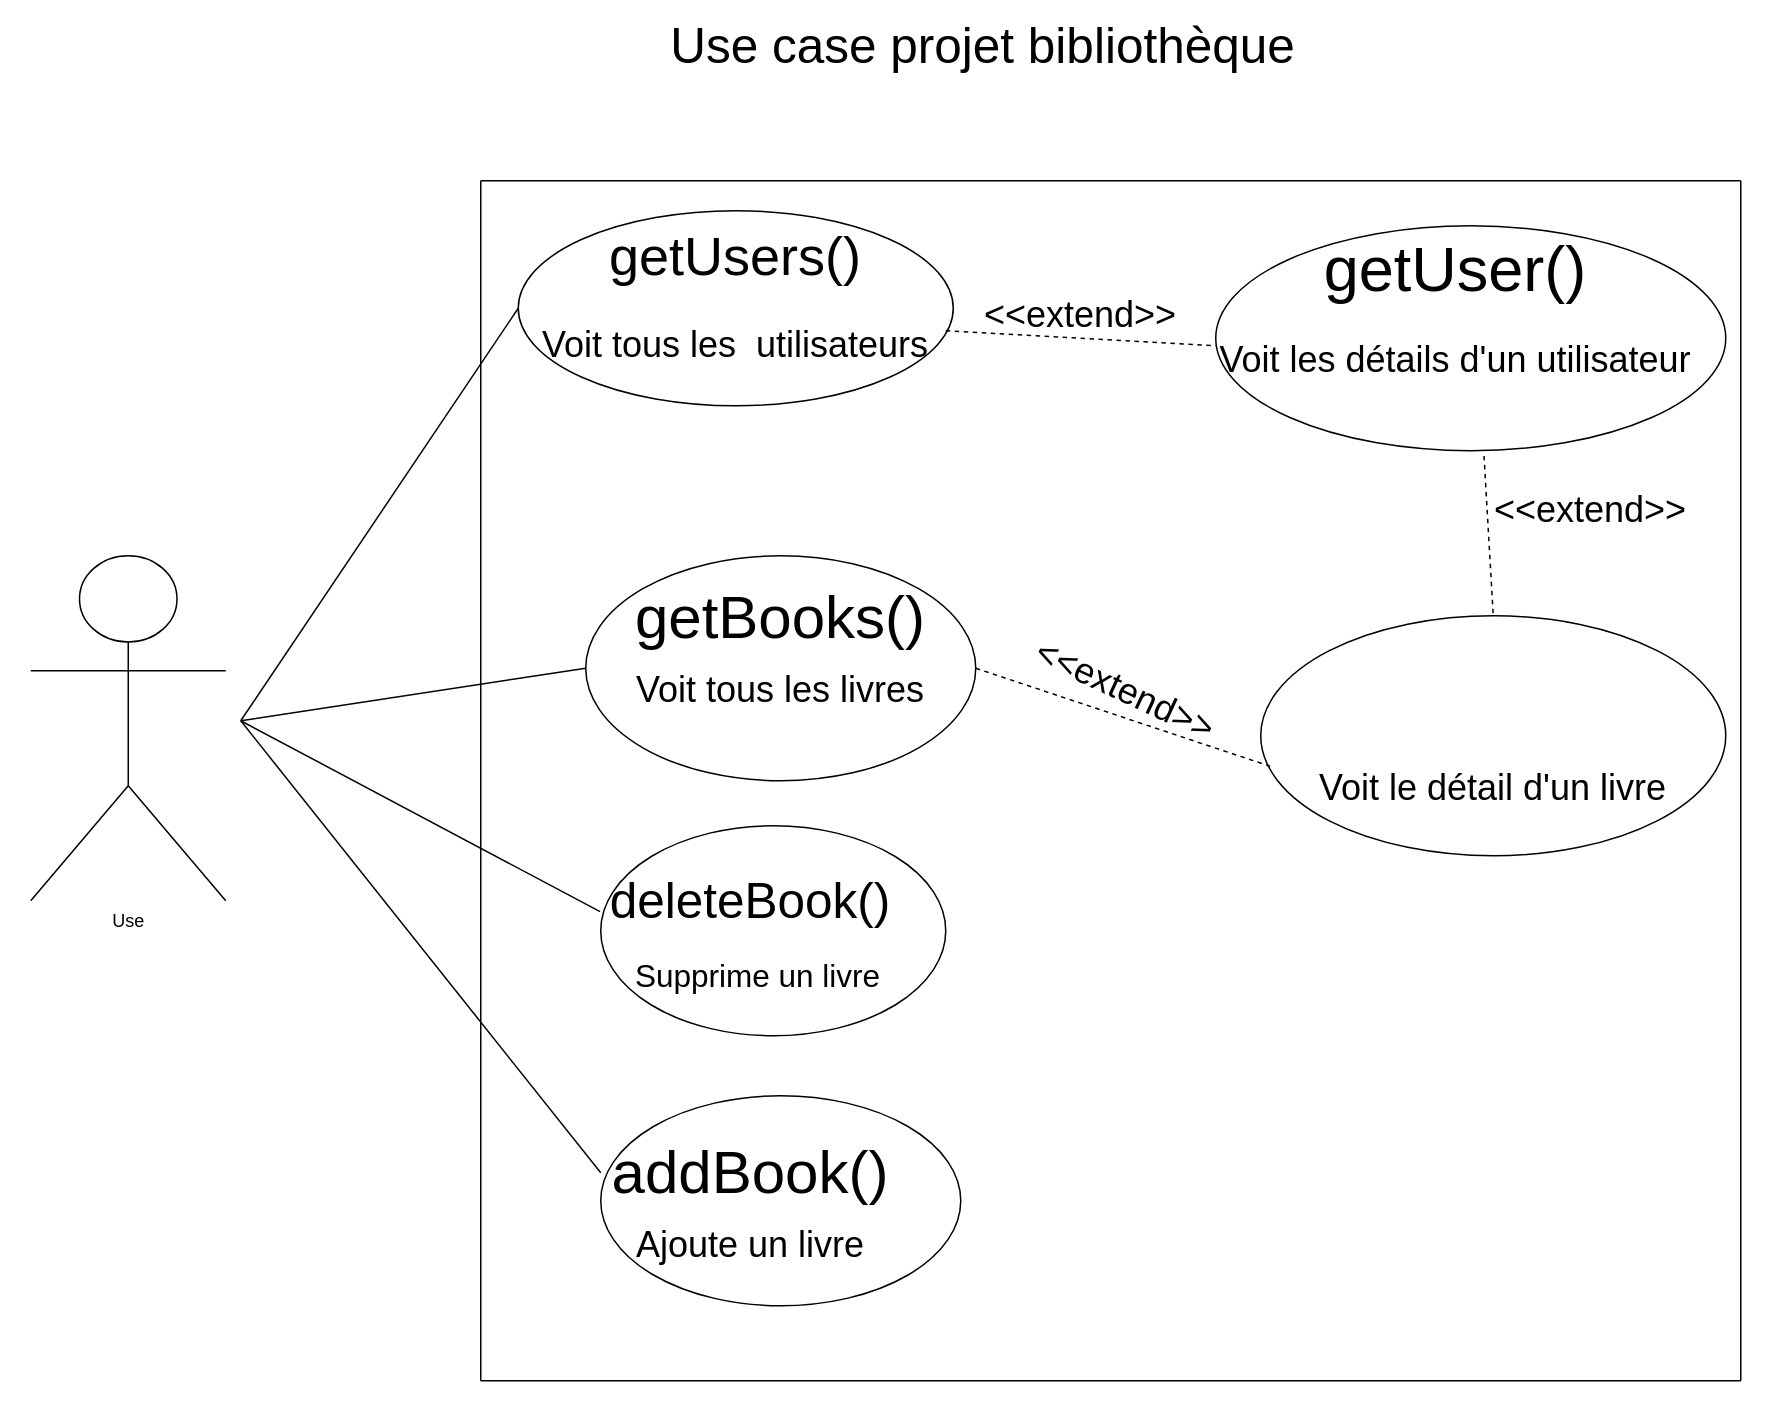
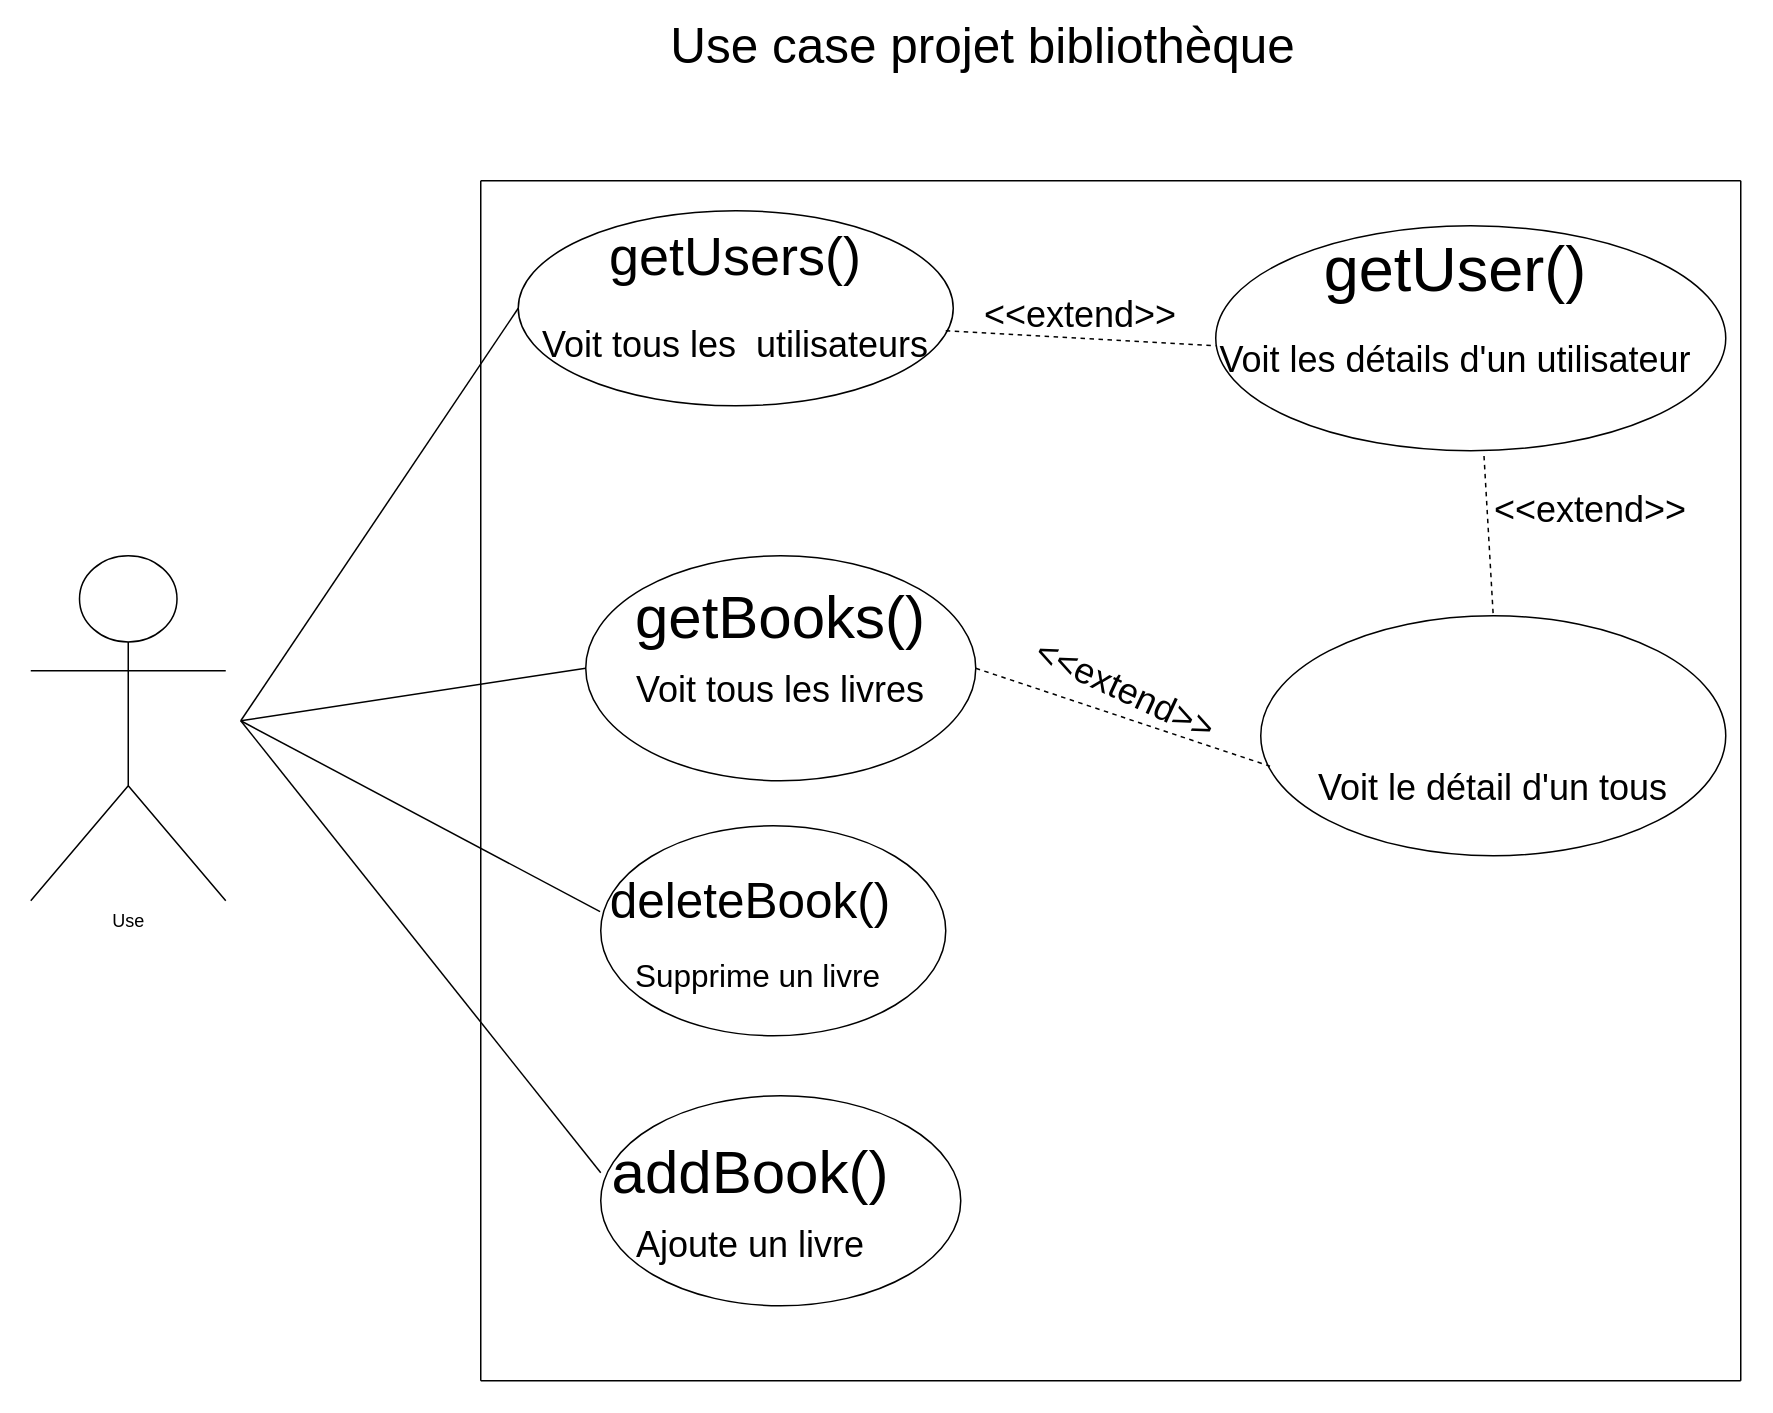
  <mxCell id="0" style=";html=1;" />
  <mxCell id="1" style=";html=1;" parent="0" />
  <mxCell id="2" value="" style="ellipse;whiteSpace=wrap;html=1;" vertex="1" parent="1"><mxGeometry x="400" y="550" width="230" height="140" as="geometry" /></mxCell>
  <mxCell id="3" value="" style="ellipse;whiteSpace=wrap;html=1;" vertex="1" parent="1"><mxGeometry x="400" y="730" width="240" height="140" as="geometry" /></mxCell>
  <mxCell id="4" value="" style="ellipse;whiteSpace=wrap;html=1;" vertex="1" parent="1"><mxGeometry x="840" y="410" width="310" height="160" as="geometry" /></mxCell>
  <mxCell id="5" value="" style="ellipse;whiteSpace=wrap;html=1;" vertex="1" parent="1"><mxGeometry x="810" y="150" width="340" height="150" as="geometry" /></mxCell>
  <mxCell id="6" value="" style="ellipse;whiteSpace=wrap;html=1;" vertex="1" parent="1"><mxGeometry x="345" y="140" width="290" height="130" as="geometry" /></mxCell>
  <mxCell id="7" value="Use" style="shape=umlActor;verticalLabelPosition=bottom;verticalAlign=top;html=1;outlineConnect=0;fontStyle=0" parent="1" vertex="1"><mxGeometry x="20" y="370" width="130" height="230" as="geometry" /></mxCell>
  <mxCell id="8" value="" style="ellipse;whiteSpace=wrap;html=1;" parent="1" vertex="1"><mxGeometry x="390" y="370" width="260" height="150" as="geometry" /></mxCell>
  <mxCell id="9" value="getBooks()" style="text;html=1;strokeColor=none;fillColor=none;align=center;verticalAlign=middle;whiteSpace=wrap;rounded=0;fontSize=40;" parent="1" vertex="1"><mxGeometry x="500" y="400" width="40" height="20" as="geometry" /></mxCell>
  <mxCell id="10" value="&lt;div style=&quot;font-size: 42px;&quot;&gt;getUser()&lt;/div&gt;" style="text;html=1;strokeColor=none;fillColor=none;align=center;verticalAlign=middle;whiteSpace=wrap;rounded=0;fontSize=42;" parent="1" vertex="1"><mxGeometry x="950" y="170" width="40" height="20" as="geometry" /></mxCell>
  <mxCell id="11" value="getUsers()" style="text;html=1;strokeColor=none;fillColor=none;align=center;verticalAlign=middle;whiteSpace=wrap;rounded=0;fontSize=36;" parent="1" vertex="1"><mxGeometry x="470" y="160" width="40" height="20" as="geometry" /></mxCell>
  <mxCell id="12" style="edgeStyle=orthogonalEdgeStyle;rounded=0;orthogonalLoop=1;jettySize=auto;html=1;exitX=0.5;exitY=1;exitDx=0;exitDy=0;" parent="1" source="17" target="17" edge="1"><mxGeometry relative="1" as="geometry" /></mxCell>
  <mxCell id="13" value="" style="endArrow=none;html=1;" parent="1" edge="1"><mxGeometry width="50" height="50" relative="1" as="geometry"><mxPoint x="320" y="920" as="sourcePoint" /><mxPoint x="320" y="120" as="targetPoint" /></mxGeometry></mxCell>
  <mxCell id="14" value="" style="endArrow=none;html=1;" parent="1" edge="1"><mxGeometry width="50" height="50" relative="1" as="geometry"><mxPoint x="320" y="120" as="sourcePoint" /><mxPoint x="1160" y="120" as="targetPoint" /></mxGeometry></mxCell>
  <mxCell id="15" value="" style="endArrow=none;html=1;" parent="1" edge="1"><mxGeometry width="50" height="50" relative="1" as="geometry"><mxPoint x="1160" y="920" as="sourcePoint" /><mxPoint x="1160" y="120" as="targetPoint" /></mxGeometry></mxCell>
  <mxCell id="16" value="" style="endArrow=none;html=1;" parent="1" edge="1"><mxGeometry width="50" height="50" relative="1" as="geometry"><mxPoint x="320" y="920" as="sourcePoint" /><mxPoint x="1160" y="920" as="targetPoint" /></mxGeometry></mxCell>
  <mxCell id="17" value="deleteBook()" style="text;html=1;strokeColor=none;fillColor=none;align=center;verticalAlign=middle;whiteSpace=wrap;rounded=0;fontSize=33;" parent="1" vertex="1"><mxGeometry x="480" y="590" width="40" height="20" as="geometry" /></mxCell>
  <mxCell id="18" value="Supprime un livre" style="text;html=1;strokeColor=none;fillColor=none;align=center;verticalAlign=middle;whiteSpace=wrap;rounded=0;fontSize=21;" parent="1" vertex="1"><mxGeometry x="420" y="640" width="170" height="20" as="geometry" /></mxCell>
  <mxCell id="19" value="Voit tous les livres" style="text;html=1;strokeColor=none;fillColor=none;align=center;verticalAlign=middle;whiteSpace=wrap;rounded=0;fontSize=24;" parent="1" vertex="1"><mxGeometry x="420" y="450" width="200" height="20" as="geometry" /></mxCell>
- <mxCell id="20" value="Voit le détail d'un livre" style="text;html=1;strokeColor=none;fillColor=none;align=center;verticalAlign=middle;whiteSpace=wrap;rounded=0;fontSize=24;" parent="1" vertex="1"><mxGeometry x="870" y="515" width="250" height="20" as="geometry" /></mxCell>
+ <mxCell id="20" value="Voit le détail d'un tous" style="text;html=1;strokeColor=none;fillColor=none;align=center;verticalAlign=middle;whiteSpace=wrap;rounded=0;fontSize=24;" parent="1" vertex="1"><mxGeometry x="870" y="515" width="250" height="20" as="geometry" /></mxCell>
  <mxCell id="21" value="Voit tous les&amp;nbsp; utilisateurs" style="text;html=1;strokeColor=none;fillColor=none;align=center;verticalAlign=middle;whiteSpace=wrap;rounded=0;fontSize=24;" parent="1" vertex="1"><mxGeometry x="360" y="220" width="260" height="20" as="geometry" /></mxCell>
  <mxCell id="22" value="addBook()" style="text;html=1;strokeColor=none;fillColor=none;align=center;verticalAlign=middle;whiteSpace=wrap;rounded=0;fontSize=40;" parent="1" vertex="1"><mxGeometry x="480" y="770" width="40" height="20" as="geometry" /></mxCell>
  <mxCell id="23" value="Ajoute un livre" style="text;html=1;strokeColor=none;fillColor=none;align=center;verticalAlign=middle;whiteSpace=wrap;rounded=0;fontSize=24;" parent="1" vertex="1"><mxGeometry x="420" y="820" width="160" height="20" as="geometry" /></mxCell>
  <mxCell id="24" value="Voit les détails d'un utilisateur" style="text;html=1;strokeColor=none;fillColor=none;align=center;verticalAlign=middle;whiteSpace=wrap;rounded=0;fontSize=24;" parent="1" vertex="1"><mxGeometry x="810" y="230" width="320" height="20" as="geometry" /></mxCell>
  <mxCell id="25" value="" style="endArrow=none;html=1;entryX=0;entryY=0.5;entryDx=0;entryDy=0;" parent="1" target="6" edge="1"><mxGeometry width="50" height="50" relative="1" as="geometry"><mxPoint x="160" y="480" as="sourcePoint" /><mxPoint x="360" y="215" as="targetPoint" /></mxGeometry></mxCell>
  <mxCell id="26" value="" style="endArrow=none;html=1;entryX=0;entryY=0.5;entryDx=0;entryDy=0;" parent="1" target="8" edge="1"><mxGeometry width="50" height="50" relative="1" as="geometry"><mxPoint x="160" y="480" as="sourcePoint" /><mxPoint x="260" y="450" as="targetPoint" /></mxGeometry></mxCell>
  <mxCell id="27" value="" style="endArrow=none;html=1;entryX=0;entryY=0.367;entryDx=0;entryDy=0;entryPerimeter=0;" parent="1" target="3" edge="1"><mxGeometry width="50" height="50" relative="1" as="geometry"><mxPoint x="160" y="480" as="sourcePoint" /><mxPoint x="610" y="859.95" as="targetPoint" /></mxGeometry></mxCell>
  <mxCell id="28" value="" style="endArrow=none;dashed=1;html=1;entryX=0;entryY=0.5;entryDx=0;entryDy=0;" parent="1" edge="1"><mxGeometry width="50" height="50" relative="1" as="geometry"><mxPoint x="630" y="220" as="sourcePoint" /><mxPoint x="810" y="230" as="targetPoint" /></mxGeometry></mxCell>
  <mxCell id="29" value="" style="endArrow=none;dashed=1;html=1;entryX=0.5;entryY=0;entryDx=0;entryDy=0;exitX=0.526;exitY=1.023;exitDx=0;exitDy=0;exitPerimeter=0;" parent="1" source="5" edge="1" target="4"><mxGeometry width="50" height="50" relative="1" as="geometry"><mxPoint x="630" y="220" as="sourcePoint" /><mxPoint x="843.258" y="378.647" as="targetPoint" /><Array as="points" /></mxGeometry></mxCell>
  <mxCell id="30" value="" style="endArrow=none;dashed=1;html=1;exitX=1;exitY=0.5;exitDx=0;exitDy=0;entryX=0.02;entryY=0.627;entryDx=0;entryDy=0;entryPerimeter=0;" parent="1" source="8" target="4" edge="1"><mxGeometry width="50" height="50" relative="1" as="geometry"><mxPoint x="700" y="470" as="sourcePoint" /><mxPoint x="847.466" y="439.5" as="targetPoint" /></mxGeometry></mxCell>
  <mxCell id="31" value="Use case projet bibliothèque" style="text;html=1;strokeColor=none;fillColor=none;align=center;verticalAlign=middle;whiteSpace=wrap;rounded=0;fontSize=33;" parent="1" vertex="1"><mxGeometry x="380" y="20" width="550" height="20" as="geometry" /></mxCell>
  <mxCell id="32" value="&lt;div&gt;&amp;lt;&amp;lt;extend&amp;gt;&amp;gt;&lt;/div&gt;" style="text;html=1;strokeColor=none;fillColor=none;align=center;verticalAlign=middle;whiteSpace=wrap;rounded=0;fontSize=24;rotation=25;" parent="1" vertex="1"><mxGeometry x="730" y="450" width="40" height="20" as="geometry" /></mxCell>
  <mxCell id="33" value="&lt;div&gt;&amp;lt;&amp;lt;extend&amp;gt;&amp;gt;&lt;/div&gt;" style="text;html=1;strokeColor=none;fillColor=none;align=center;verticalAlign=middle;whiteSpace=wrap;rounded=0;fontSize=24;" parent="1" vertex="1"><mxGeometry x="700" y="200" width="40" height="20" as="geometry" /></mxCell>
  <mxCell id="34" value="&lt;div&gt;&amp;lt;&amp;lt;extend&amp;gt;&amp;gt;&lt;/div&gt;" style="text;html=1;strokeColor=none;fillColor=none;align=center;verticalAlign=middle;whiteSpace=wrap;rounded=0;fontSize=24;rotation=0;" parent="1" vertex="1"><mxGeometry x="1040" y="330" width="40" height="20" as="geometry" /></mxCell>
  <mxCell id="35" value="" style="endArrow=none;html=1;entryX=-0.002;entryY=0.409;entryDx=0;entryDy=0;entryPerimeter=0;" edge="1" parent="1" target="2"><mxGeometry width="50" height="50" relative="1" as="geometry"><mxPoint x="160" y="480" as="sourcePoint" /><mxPoint x="270" y="490" as="targetPoint" /></mxGeometry></mxCell>
